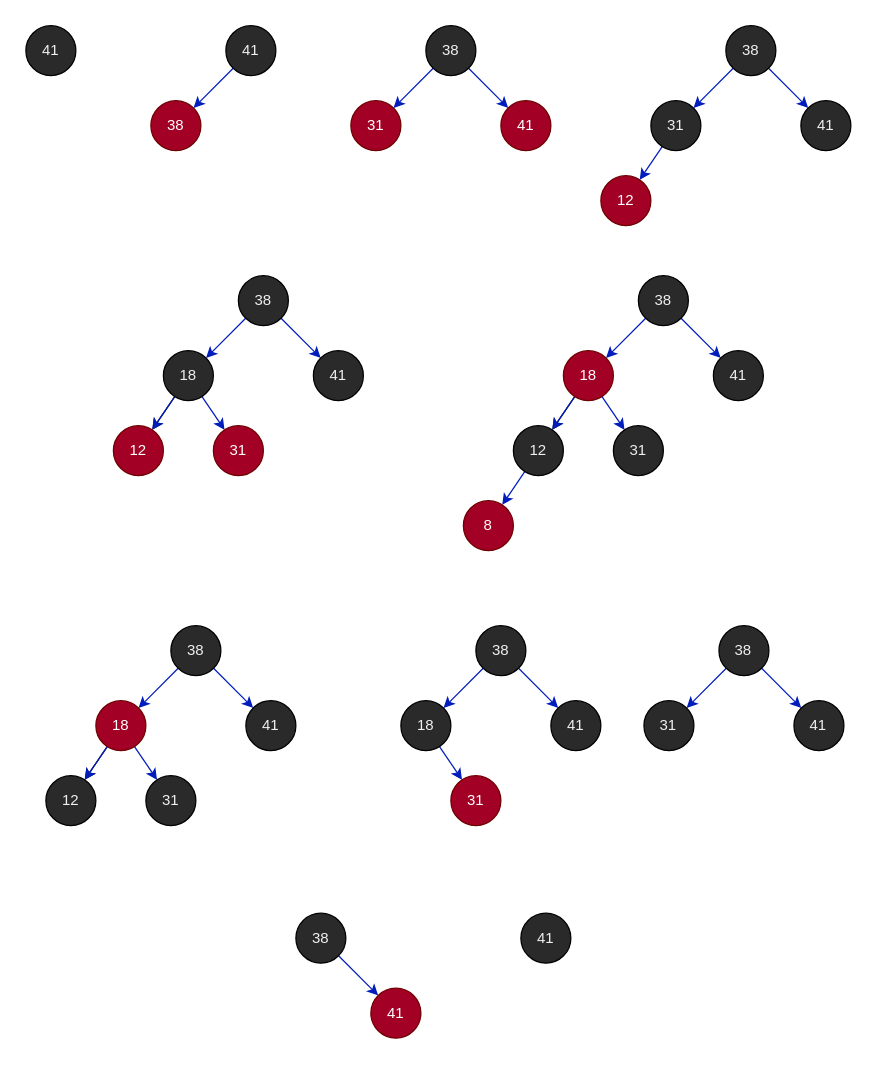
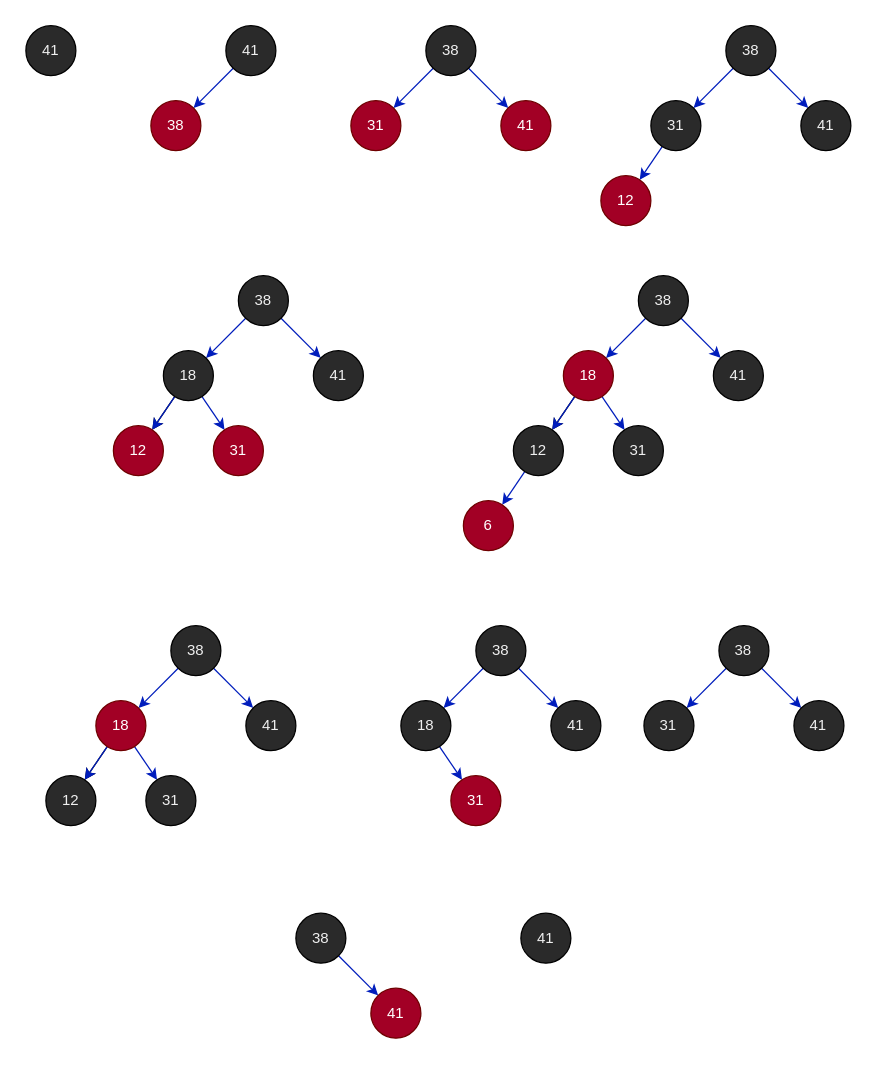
  <mxCell id="0" />
  <mxCell id="1" parent="0" />
  <mxCell id="2" value="" style="edgeStyle=none;html=1;fillColor=#0050ef;strokeColor=#001DBC;" edge="1" parent="1" source="3" target="4"><mxGeometry relative="1" as="geometry" /></mxCell>
  <mxCell id="3" value="41" style="ellipse;whiteSpace=wrap;html=1;aspect=fixed;fillColor=#2A2A2A;shadow=0;fontColor=#F0F0F0;" vertex="1" parent="1"><mxGeometry x="180" y="20" width="40" height="40" as="geometry" /></mxCell>
  <mxCell id="4" value="38&lt;br&gt;" style="ellipse;whiteSpace=wrap;html=1;aspect=fixed;fillColor=#a20025;fontColor=#ffffff;strokeColor=#6F0000;" vertex="1" parent="1"><mxGeometry x="120" y="80" width="40" height="40" as="geometry" /></mxCell>
  <mxCell id="5" value="41" style="ellipse;whiteSpace=wrap;html=1;aspect=fixed;fillColor=#2A2A2A;shadow=0;fontColor=#F0F0F0;" vertex="1" parent="1"><mxGeometry x="20" y="20" width="40" height="40" as="geometry" /></mxCell>
  <mxCell id="6" value="" style="edgeStyle=none;html=1;fillColor=#0050ef;strokeColor=#001DBC;" edge="1" parent="1" source="8" target="9"><mxGeometry relative="1" as="geometry" /></mxCell>
  <mxCell id="7" value="" style="edgeStyle=none;html=1;fillColor=#0050ef;strokeColor=#001DBC;" edge="1" parent="1" source="8" target="10"><mxGeometry relative="1" as="geometry" /></mxCell>
  <mxCell id="8" value="38" style="ellipse;whiteSpace=wrap;html=1;aspect=fixed;fillColor=#2A2A2A;shadow=0;fontColor=#F0F0F0;" vertex="1" parent="1"><mxGeometry x="340" y="20" width="40" height="40" as="geometry" /></mxCell>
  <mxCell id="9" value="31" style="ellipse;whiteSpace=wrap;html=1;aspect=fixed;fillColor=#a20025;fontColor=#ffffff;strokeColor=#6F0000;" vertex="1" parent="1"><mxGeometry x="280" y="80" width="40" height="40" as="geometry" /></mxCell>
  <mxCell id="10" value="41" style="ellipse;whiteSpace=wrap;html=1;aspect=fixed;fillColor=#a20025;fontColor=#ffffff;strokeColor=#6F0000;" vertex="1" parent="1"><mxGeometry x="400" y="80" width="40" height="40" as="geometry" /></mxCell>
  <mxCell id="11" value="" style="edgeStyle=none;html=1;fillColor=#0050ef;strokeColor=#001DBC;" edge="1" parent="1" source="13" target="15"><mxGeometry relative="1" as="geometry" /></mxCell>
  <mxCell id="12" value="" style="edgeStyle=none;html=1;fillColor=#0050ef;strokeColor=#001DBC;" edge="1" parent="1" source="13" target="16"><mxGeometry relative="1" as="geometry" /></mxCell>
  <mxCell id="13" value="38" style="ellipse;whiteSpace=wrap;html=1;aspect=fixed;fillColor=#2A2A2A;shadow=0;fontColor=#F0F0F0;" vertex="1" parent="1"><mxGeometry x="580" y="20" width="40" height="40" as="geometry" /></mxCell>
  <mxCell id="14" value="" style="edgeStyle=none;html=1;fillColor=#0050ef;strokeColor=#001DBC;" edge="1" parent="1" source="15" target="17"><mxGeometry relative="1" as="geometry" /></mxCell>
  <mxCell id="15" value="31" style="ellipse;whiteSpace=wrap;html=1;aspect=fixed;fillColor=#2A2A2A;shadow=0;fontColor=#F0F0F0;" vertex="1" parent="1"><mxGeometry x="520" y="80" width="40" height="40" as="geometry" /></mxCell>
  <mxCell id="16" value="41" style="ellipse;whiteSpace=wrap;html=1;aspect=fixed;fillColor=#2A2A2A;shadow=0;fontColor=#F0F0F0;" vertex="1" parent="1"><mxGeometry x="640" y="80" width="40" height="40" as="geometry" /></mxCell>
  <mxCell id="17" value="12" style="ellipse;whiteSpace=wrap;html=1;aspect=fixed;fillColor=#a20025;fontColor=#ffffff;strokeColor=#6F0000;" vertex="1" parent="1"><mxGeometry x="480" y="140" width="40" height="40" as="geometry" /></mxCell>
  <mxCell id="18" value="" style="edgeStyle=none;html=1;fillColor=#0050ef;strokeColor=#001DBC;" edge="1" parent="1" source="20" target="24"><mxGeometry relative="1" as="geometry" /></mxCell>
  <mxCell id="19" value="" style="edgeStyle=none;html=1;fillColor=#0050ef;strokeColor=#001DBC;" edge="1" parent="1" source="20" target="25"><mxGeometry relative="1" as="geometry" /></mxCell>
  <mxCell id="20" value="38" style="ellipse;whiteSpace=wrap;html=1;aspect=fixed;fillColor=#2A2A2A;shadow=0;fontColor=#F0F0F0;" vertex="1" parent="1"><mxGeometry x="190" y="220" width="40" height="40" as="geometry" /></mxCell>
  <mxCell id="21" value="" style="edgeStyle=none;html=1;" edge="1" parent="1" source="24" target="26"><mxGeometry relative="1" as="geometry" /></mxCell>
  <mxCell id="22" value="" style="edgeStyle=none;html=1;fillColor=#0050ef;strokeColor=#001DBC;" edge="1" parent="1" source="24" target="26"><mxGeometry relative="1" as="geometry" /></mxCell>
  <mxCell id="23" value="" style="edgeStyle=none;html=1;fillColor=#0050ef;strokeColor=#001DBC;" edge="1" parent="1" source="24" target="27"><mxGeometry relative="1" as="geometry" /></mxCell>
  <mxCell id="24" value="18" style="ellipse;whiteSpace=wrap;html=1;aspect=fixed;fillColor=#2A2A2A;shadow=0;fontColor=#F0F0F0;" vertex="1" parent="1"><mxGeometry x="130" y="280" width="40" height="40" as="geometry" /></mxCell>
  <mxCell id="25" value="41" style="ellipse;whiteSpace=wrap;html=1;aspect=fixed;fillColor=#2A2A2A;shadow=0;fontColor=#F0F0F0;" vertex="1" parent="1"><mxGeometry x="250" y="280" width="40" height="40" as="geometry" /></mxCell>
  <mxCell id="26" value="12" style="ellipse;whiteSpace=wrap;html=1;aspect=fixed;fillColor=#a20025;fontColor=#ffffff;strokeColor=#6F0000;" vertex="1" parent="1"><mxGeometry x="90" y="340" width="40" height="40" as="geometry" /></mxCell>
  <mxCell id="27" value="31" style="ellipse;whiteSpace=wrap;html=1;aspect=fixed;fillColor=#a20025;fontColor=#ffffff;strokeColor=#6F0000;" vertex="1" parent="1"><mxGeometry x="170" y="340" width="40" height="40" as="geometry" /></mxCell>
  <mxCell id="28" value="" style="edgeStyle=none;html=1;fillColor=#0050ef;strokeColor=#001DBC;" edge="1" parent="1" source="30" target="34"><mxGeometry relative="1" as="geometry" /></mxCell>
  <mxCell id="29" value="" style="edgeStyle=none;html=1;fillColor=#0050ef;strokeColor=#001DBC;" edge="1" parent="1" source="30" target="35"><mxGeometry relative="1" as="geometry" /></mxCell>
  <mxCell id="30" value="38" style="ellipse;whiteSpace=wrap;html=1;aspect=fixed;fillColor=#2A2A2A;shadow=0;fontColor=#F0F0F0;" vertex="1" parent="1"><mxGeometry x="510" y="220" width="40" height="40" as="geometry" /></mxCell>
  <mxCell id="31" value="" style="edgeStyle=none;html=1;" edge="1" parent="1" source="34" target="37"><mxGeometry relative="1" as="geometry" /></mxCell>
  <mxCell id="32" value="" style="edgeStyle=none;html=1;fillColor=#0050ef;strokeColor=#001DBC;" edge="1" parent="1" source="34" target="37"><mxGeometry relative="1" as="geometry" /></mxCell>
  <mxCell id="33" value="" style="edgeStyle=none;html=1;fillColor=#0050ef;strokeColor=#001DBC;" edge="1" parent="1" source="34" target="38"><mxGeometry relative="1" as="geometry" /></mxCell>
  <mxCell id="34" value="18" style="ellipse;whiteSpace=wrap;html=1;aspect=fixed;fillColor=#a20025;fontColor=#ffffff;strokeColor=#6F0000;" vertex="1" parent="1"><mxGeometry x="450" y="280" width="40" height="40" as="geometry" /></mxCell>
  <mxCell id="35" value="41" style="ellipse;whiteSpace=wrap;html=1;aspect=fixed;fillColor=#2A2A2A;shadow=0;fontColor=#F0F0F0;" vertex="1" parent="1"><mxGeometry x="570" y="280" width="40" height="40" as="geometry" /></mxCell>
  <mxCell id="36" value="" style="edgeStyle=none;html=1;fillColor=#0050ef;strokeColor=#001DBC;" edge="1" parent="1" source="37" target="39"><mxGeometry relative="1" as="geometry" /></mxCell>
  <mxCell id="37" value="12" style="ellipse;whiteSpace=wrap;html=1;aspect=fixed;fillColor=#2A2A2A;shadow=0;fontColor=#F0F0F0;" vertex="1" parent="1"><mxGeometry x="410" y="340" width="40" height="40" as="geometry" /></mxCell>
  <mxCell id="38" value="31" style="ellipse;whiteSpace=wrap;html=1;aspect=fixed;fillColor=#2A2A2A;shadow=0;fontColor=#F0F0F0;" vertex="1" parent="1"><mxGeometry x="490" y="340" width="40" height="40" as="geometry" /></mxCell>
- <mxCell id="39" value="8" style="ellipse;whiteSpace=wrap;html=1;aspect=fixed;fillColor=#a20025;fontColor=#ffffff;strokeColor=#6F0000;" vertex="1" parent="1"><mxGeometry x="370" y="400" width="40" height="40" as="geometry" /></mxCell>
+ <mxCell id="39" value="6" style="ellipse;whiteSpace=wrap;html=1;aspect=fixed;fillColor=#a20025;fontColor=#ffffff;strokeColor=#6F0000;" vertex="1" parent="1"><mxGeometry x="370" y="400" width="40" height="40" as="geometry" /></mxCell>
  <mxCell id="40" value="" style="edgeStyle=none;html=1;fillColor=#0050ef;strokeColor=#001DBC;" edge="1" parent="1" source="42" target="46"><mxGeometry relative="1" as="geometry" /></mxCell>
  <mxCell id="41" value="" style="edgeStyle=none;html=1;fillColor=#0050ef;strokeColor=#001DBC;" edge="1" parent="1" source="42" target="47"><mxGeometry relative="1" as="geometry" /></mxCell>
  <mxCell id="42" value="38" style="ellipse;whiteSpace=wrap;html=1;aspect=fixed;fillColor=#2A2A2A;shadow=0;fontColor=#F0F0F0;" vertex="1" parent="1"><mxGeometry x="136" y="500" width="40" height="40" as="geometry" /></mxCell>
  <mxCell id="43" value="" style="edgeStyle=none;html=1;" edge="1" parent="1" source="46" target="48"><mxGeometry relative="1" as="geometry" /></mxCell>
  <mxCell id="44" value="" style="edgeStyle=none;html=1;fillColor=#0050ef;strokeColor=#001DBC;" edge="1" parent="1" source="46" target="48"><mxGeometry relative="1" as="geometry" /></mxCell>
  <mxCell id="45" value="" style="edgeStyle=none;html=1;fillColor=#0050ef;strokeColor=#001DBC;" edge="1" parent="1" source="46" target="49"><mxGeometry relative="1" as="geometry" /></mxCell>
  <mxCell id="46" value="18" style="ellipse;whiteSpace=wrap;html=1;aspect=fixed;fillColor=#a20025;fontColor=#ffffff;strokeColor=#6F0000;" vertex="1" parent="1"><mxGeometry x="76" y="560" width="40" height="40" as="geometry" /></mxCell>
  <mxCell id="47" value="41" style="ellipse;whiteSpace=wrap;html=1;aspect=fixed;fillColor=#2A2A2A;shadow=0;fontColor=#F0F0F0;" vertex="1" parent="1"><mxGeometry x="196" y="560" width="40" height="40" as="geometry" /></mxCell>
  <mxCell id="48" value="12" style="ellipse;whiteSpace=wrap;html=1;aspect=fixed;fillColor=#2A2A2A;shadow=0;fontColor=#F0F0F0;" vertex="1" parent="1"><mxGeometry x="36" y="620" width="40" height="40" as="geometry" /></mxCell>
  <mxCell id="49" value="31" style="ellipse;whiteSpace=wrap;html=1;aspect=fixed;fillColor=#2A2A2A;shadow=0;fontColor=#F0F0F0;" vertex="1" parent="1"><mxGeometry x="116" y="620" width="40" height="40" as="geometry" /></mxCell>
  <mxCell id="50" value="" style="edgeStyle=none;html=1;fillColor=#0050ef;strokeColor=#001DBC;" edge="1" parent="1" source="52" target="54"><mxGeometry relative="1" as="geometry" /></mxCell>
  <mxCell id="51" value="" style="edgeStyle=none;html=1;fillColor=#0050ef;strokeColor=#001DBC;" edge="1" parent="1" source="52" target="55"><mxGeometry relative="1" as="geometry" /></mxCell>
  <mxCell id="52" value="38" style="ellipse;whiteSpace=wrap;html=1;aspect=fixed;fillColor=#2A2A2A;shadow=0;fontColor=#F0F0F0;" vertex="1" parent="1"><mxGeometry x="380" y="500" width="40" height="40" as="geometry" /></mxCell>
  <mxCell id="53" value="" style="edgeStyle=none;html=1;fillColor=#0050ef;strokeColor=#001DBC;" edge="1" parent="1" source="54" target="56"><mxGeometry relative="1" as="geometry" /></mxCell>
  <mxCell id="54" value="18" style="ellipse;whiteSpace=wrap;html=1;aspect=fixed;fillColor=#2A2A2A;fontColor=#F0F0F0;" vertex="1" parent="1"><mxGeometry x="320" y="560" width="40" height="40" as="geometry" /></mxCell>
  <mxCell id="55" value="41" style="ellipse;whiteSpace=wrap;html=1;aspect=fixed;fillColor=#2A2A2A;shadow=0;fontColor=#F0F0F0;" vertex="1" parent="1"><mxGeometry x="440" y="560" width="40" height="40" as="geometry" /></mxCell>
  <mxCell id="56" value="31" style="ellipse;whiteSpace=wrap;html=1;aspect=fixed;fillColor=#a20025;shadow=0;fontColor=#ffffff;strokeColor=#6F0000;" vertex="1" parent="1"><mxGeometry x="360" y="620" width="40" height="40" as="geometry" /></mxCell>
  <mxCell id="57" value="" style="edgeStyle=none;html=1;fillColor=#0050ef;strokeColor=#001DBC;" edge="1" parent="1" source="59" target="60"><mxGeometry relative="1" as="geometry" /></mxCell>
  <mxCell id="58" value="" style="edgeStyle=none;html=1;fillColor=#0050ef;strokeColor=#001DBC;" edge="1" parent="1" source="59" target="61"><mxGeometry relative="1" as="geometry" /></mxCell>
  <mxCell id="59" value="38" style="ellipse;whiteSpace=wrap;html=1;aspect=fixed;fillColor=#2A2A2A;shadow=0;fontColor=#F0F0F0;" vertex="1" parent="1"><mxGeometry x="574.45" y="500" width="40" height="40" as="geometry" /></mxCell>
  <mxCell id="60" value="31" style="ellipse;whiteSpace=wrap;html=1;aspect=fixed;fillColor=#2A2A2A;fontColor=#F0F0F0;" vertex="1" parent="1"><mxGeometry x="514.45" y="560" width="40" height="40" as="geometry" /></mxCell>
  <mxCell id="61" value="41" style="ellipse;whiteSpace=wrap;html=1;aspect=fixed;fillColor=#2A2A2A;shadow=0;fontColor=#F0F0F0;" vertex="1" parent="1"><mxGeometry x="634.45" y="560" width="40" height="40" as="geometry" /></mxCell>
  <mxCell id="62" value="" style="edgeStyle=none;html=1;fillColor=#0050ef;strokeColor=#001DBC;" edge="1" parent="1" source="63" target="64"><mxGeometry relative="1" as="geometry" /></mxCell>
  <mxCell id="63" value="38" style="ellipse;whiteSpace=wrap;html=1;aspect=fixed;fillColor=#2A2A2A;shadow=0;fontColor=#F0F0F0;" vertex="1" parent="1"><mxGeometry x="236" y="730" width="40" height="40" as="geometry" /></mxCell>
  <mxCell id="64" value="41" style="ellipse;whiteSpace=wrap;html=1;aspect=fixed;fillColor=#a20025;shadow=0;fontColor=#ffffff;strokeColor=#6F0000;" vertex="1" parent="1"><mxGeometry x="296" y="790" width="40" height="40" as="geometry" /></mxCell>
  <mxCell id="65" value="41" style="ellipse;whiteSpace=wrap;html=1;aspect=fixed;shadow=0;fillColor=#2A2A2A;fontColor=#F0F0F0;" vertex="1" parent="1"><mxGeometry x="416" y="730" width="40" height="40" as="geometry" /></mxCell>
